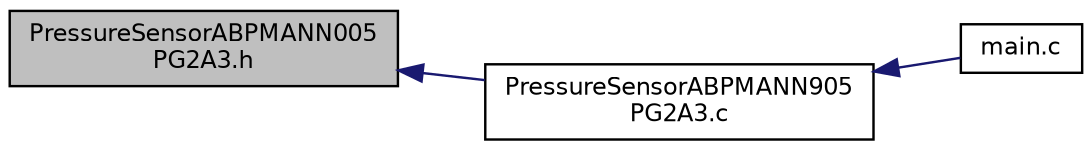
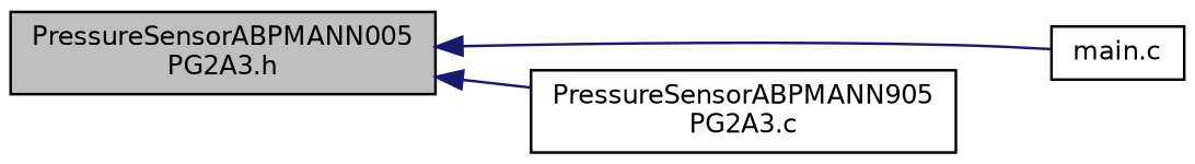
  digraph {
    rankdir=LR
    node [color=black fillcolor=white fontname=Helvetica fontsize=10 shape=record style=filled]
    edge [color=midnightblue dir=back fontname=Helvetica fontsize=10 labelfontname=Helvetica labelfontsize=10 style=solid]
    n1 [fillcolor=grey75 fontcolor=black height=0.2 label="PressureSensorABPMANN005\lPG2A3.h" width=0.4]
    n2 [height=0.2 label="main.c" width=0.4]
    n3 [height=0.2 label="PressureSensorABPMANN905\lPG2A3.c" width=0.4]
-   n3 -> n2
+   n1 -> n2
    n1 -> n3
  }
